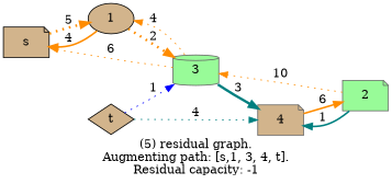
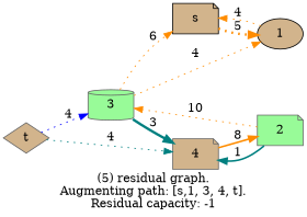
  digraph {
    label="(5) residual graph.\nAugmenting path: [s,1, 3, 4, t].\nResidual capacity: -1"
    rankdir=LR
    node [color=gray40 fillcolor=tan shape=note style=filled]
    edge [color=darkorange style=dotted]
    s [color=black]
    1 [color=black shape=ellipse]
    3 [fillcolor=palegreen shape=cylinder]
    4
-   t [color=black shape=diamond]
+   t [shape=diamond]
    2 [fillcolor=palegreen]
    s -> 1 [label=5 penwidth=3]
-   1 -> s [label=4 style=bold]
-   1 -> 3 [label=2 penwidth=3]
+   1 -> s [label=4]
    3 -> s [label=6]
    3 -> 1 [label=4]
    3 -> 4 [color=teal label=3 penwidth=3 style=solid]
-   4 -> 2 [label=6 style=bold]
-   t -> 3 [color=blue label=1]
+   4 -> 2 [label=8 style=bold]
+   t -> 3 [color=blue label=4]
    t -> 4 [color=teal label=4]
    2 -> 3 [label=10]
    2 -> 4 [color=teal label=1 style=bold]
  }
